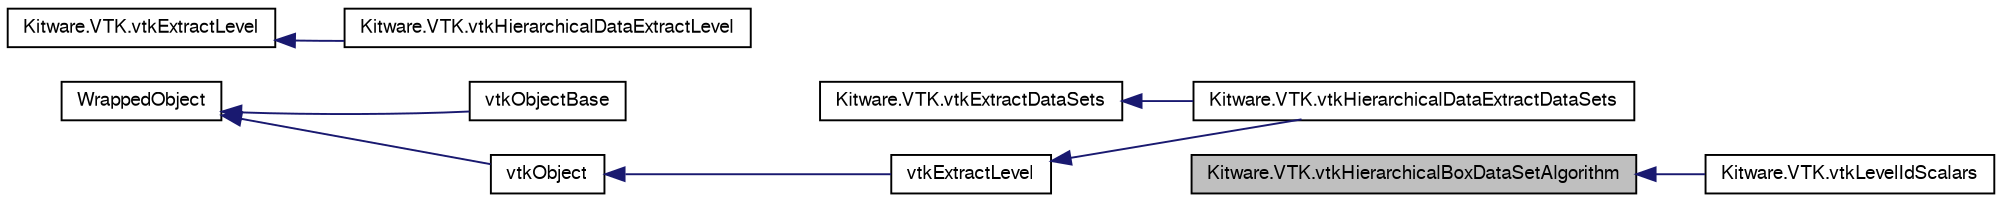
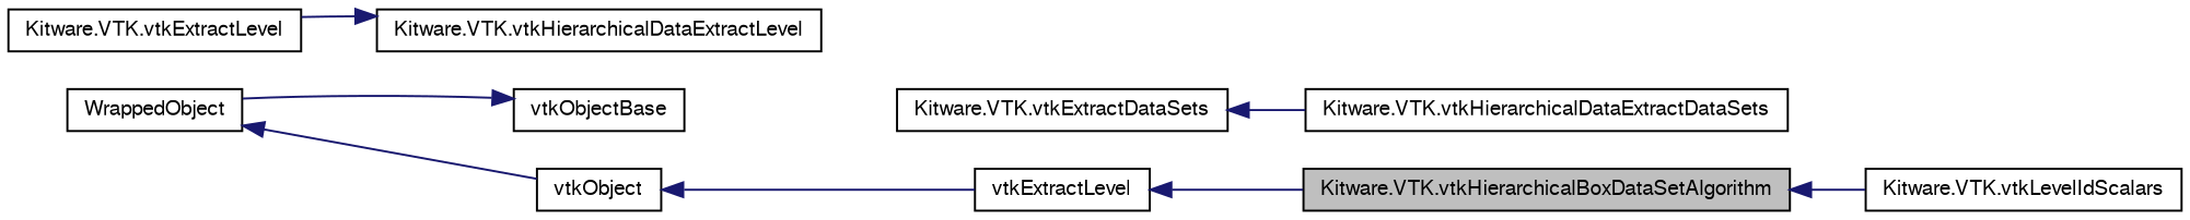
  digraph {
    rankdir=LR
    node [color=black fontname=FreeSans fontsize=10 shape=record]
    edge [color=midnightblue dir=back fontname=FreeSans fontsize=10 labelfontname=FreeSans labelfontsize=10 style=solid]
    n1 [fillcolor=grey75 fontcolor=black height=0.2 label="Kitware.VTK.vtkHierarchicalBoxDataSetAlgorithm" style=filled width=0.4]
    n2 [height=0.2 label="Kitware.VTK.vtkLevelIdScalars" width=0.4]
    n3 [height=0.2 label="Kitware.VTK.vtkExtractDataSets" width=0.4]
    n4 [height=0.2 label="Kitware.VTK.vtkHierarchicalDataExtractDataSets" width=0.4]
    n5 [height=0.2 label="Kitware.VTK.vtkExtractLevel" width=0.4]
    n6 [height=0.2 label="Kitware.VTK.vtkHierarchicalDataExtractLevel" width=0.4]
    n7 [height=0.2 label=vtkExtractLevel width=0.4]
    n8 [height=0.2 label=vtkObject width=0.4]
    n9 [height=0.2 label=vtkObjectBase width=0.4]
    n10 [height=0.2 label=WrappedObject width=0.4]
    n1 -> n2
    n3 -> n4
-   n5 -> n6
-   n7 -> n4
+   n6 -> n5
+   n7 -> n1
    n8 -> n7
    n10 -> n8
-   n10 -> n9
+   n9 -> n10
  }
